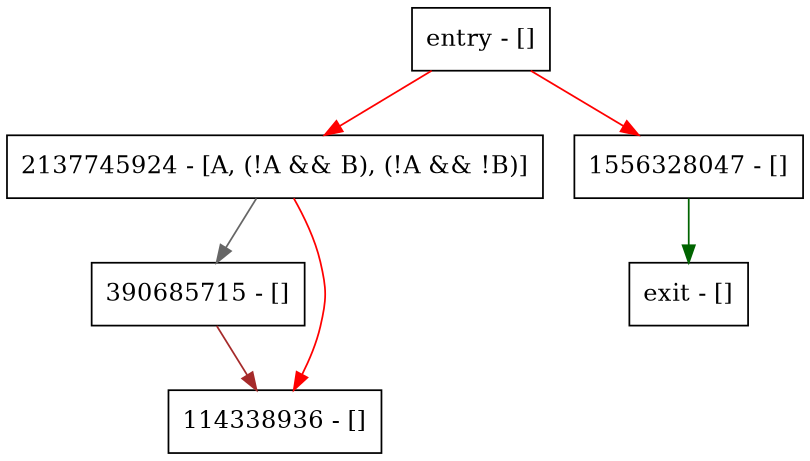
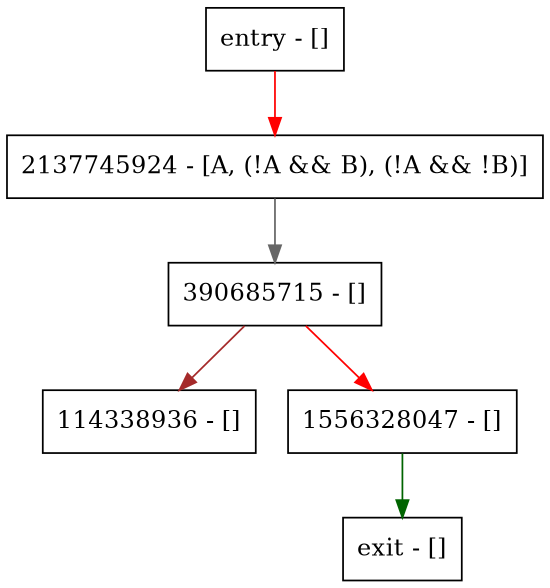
  digraph {
    node [shape=record]
    edge [color=red]
    n1 [label="entry - []"]
    n2 [label="2137745924 - [A, (!A && B), (!A && !B)]"]
    n3 [label="390685715 - []"]
    n4 [label="114338936 - []"]
    n5 [label="exit - []"]
    n6 [label="1556328047 - []"]
    n1 -> n2
    n2 -> n3 [color=gray40]
-   n2 -> n4
    n3 -> n4 [color=brown]
-   n1 -> n6
+   n3 -> n6
    n6 -> n5 [color=darkgreen]
  }
